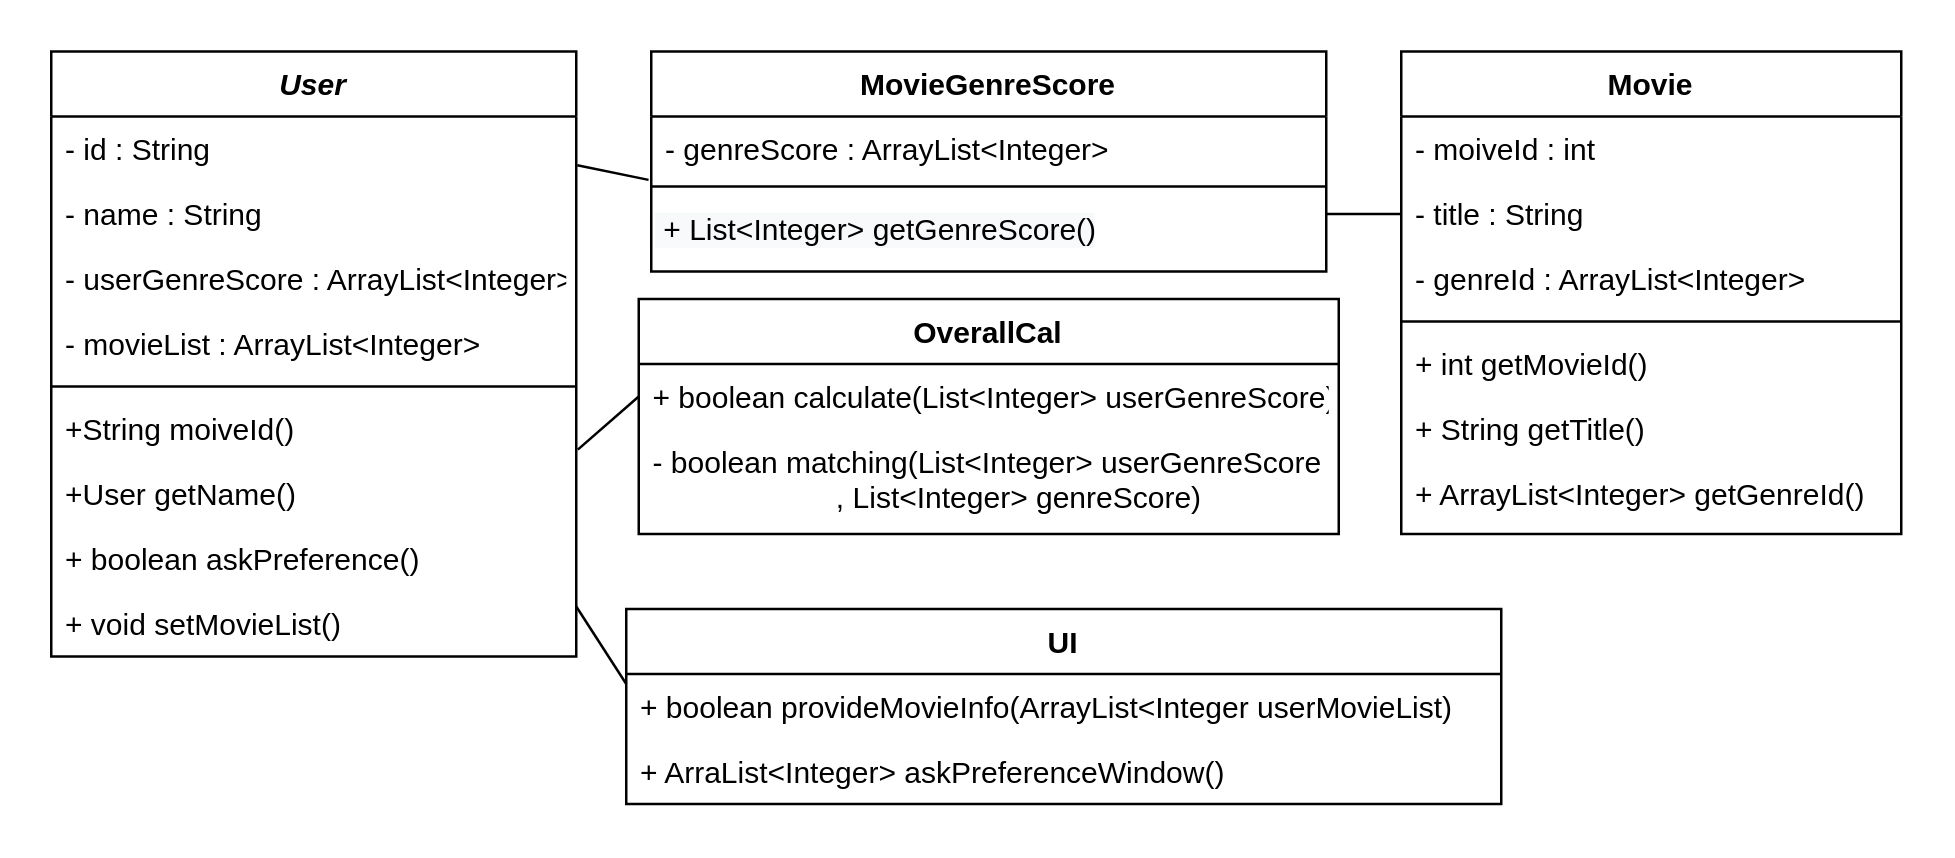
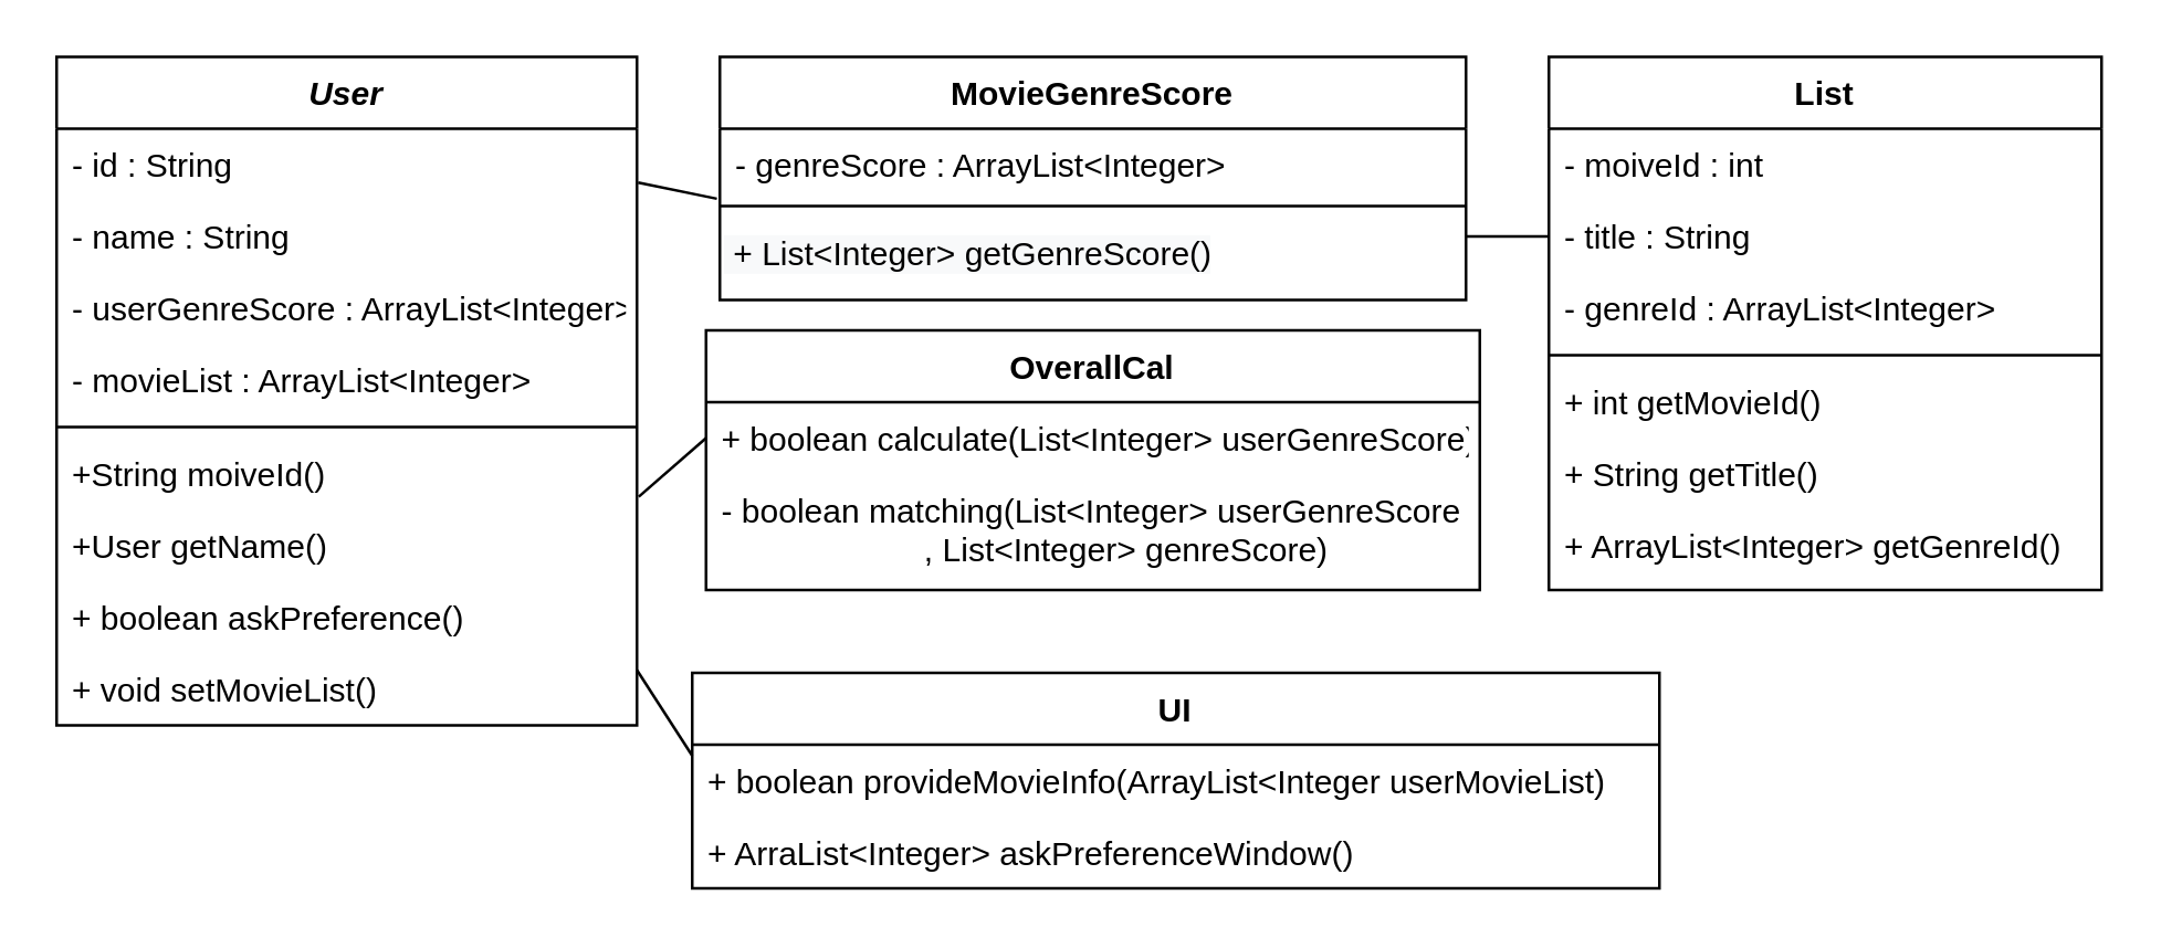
  <mxCell id="0" />
  <mxCell id="1" parent="0" />
  <mxCell id="2" value="User" style="swimlane;fontStyle=3;align=center;verticalAlign=top;childLayout=stackLayout;horizontal=1;startSize=26;horizontalStack=0;resizeParent=1;resizeLast=0;collapsible=1;marginBottom=0;rounded=0;shadow=0;strokeWidth=1;" vertex="1" parent="1"><mxGeometry x="20" y="20" width="210" height="242" as="geometry"><mxRectangle x="230" y="140" width="160" height="26" as="alternateBounds" /></mxGeometry></mxCell>
  <mxCell id="3" value="- id : String" style="text;align=left;verticalAlign=top;spacingLeft=4;spacingRight=4;overflow=hidden;rotatable=0;points=[[0,0.5],[1,0.5]];portConstraint=eastwest;" vertex="1" parent="2"><mxGeometry y="26" width="210" height="26" as="geometry" /></mxCell>
  <mxCell id="4" value="- name : String" style="text;align=left;verticalAlign=top;spacingLeft=4;spacingRight=4;overflow=hidden;rotatable=0;points=[[0,0.5],[1,0.5]];portConstraint=eastwest;rounded=0;shadow=0;html=0;" vertex="1" parent="2"><mxGeometry y="52" width="210" height="26" as="geometry" /></mxCell>
  <mxCell id="5" value="- userGenreScore : ArrayList&lt;Integer&gt;" style="text;align=left;verticalAlign=top;spacingLeft=4;spacingRight=4;overflow=hidden;rotatable=0;points=[[0,0.5],[1,0.5]];portConstraint=eastwest;rounded=0;shadow=0;html=0;" vertex="1" parent="2"><mxGeometry y="78" width="210" height="26" as="geometry" /></mxCell>
  <mxCell id="6" value="- movieList : ArrayList&lt;Integer&gt;" style="text;align=left;verticalAlign=top;spacingLeft=4;spacingRight=4;overflow=hidden;rotatable=0;points=[[0,0.5],[1,0.5]];portConstraint=eastwest;rounded=0;shadow=0;html=0;" vertex="1" parent="2"><mxGeometry y="104" width="210" height="26" as="geometry" /></mxCell>
  <mxCell id="7" value="" style="line;html=1;strokeWidth=1;align=left;verticalAlign=middle;spacingTop=-1;spacingLeft=3;spacingRight=3;rotatable=0;labelPosition=right;points=[];portConstraint=eastwest;" vertex="1" parent="2"><mxGeometry y="130" width="210" height="8" as="geometry" /></mxCell>
  <mxCell id="8" value="+String moiveId()" style="text;align=left;verticalAlign=top;spacingLeft=4;spacingRight=4;overflow=hidden;rotatable=0;points=[[0,0.5],[1,0.5]];portConstraint=eastwest;" vertex="1" parent="2"><mxGeometry y="138" width="210" height="26" as="geometry" /></mxCell>
  <mxCell id="9" value="+User getName()" style="text;align=left;verticalAlign=top;spacingLeft=4;spacingRight=4;overflow=hidden;rotatable=0;points=[[0,0.5],[1,0.5]];portConstraint=eastwest;" vertex="1" parent="2"><mxGeometry y="164" width="210" height="26" as="geometry" /></mxCell>
  <mxCell id="10" value="+ boolean askPreference()" style="text;align=left;verticalAlign=top;spacingLeft=4;spacingRight=4;overflow=hidden;rotatable=0;points=[[0,0.5],[1,0.5]];portConstraint=eastwest;" vertex="1" parent="2"><mxGeometry y="190" width="210" height="26" as="geometry" /></mxCell>
  <mxCell id="11" value="+ void setMovieList()" style="text;align=left;verticalAlign=top;spacingLeft=4;spacingRight=4;overflow=hidden;rotatable=0;points=[[0,0.5],[1,0.5]];portConstraint=eastwest;" vertex="1" parent="2"><mxGeometry y="216" width="210" height="26" as="geometry" /></mxCell>
- <mxCell id="12" value="Movie" style="swimlane;fontStyle=1;align=center;verticalAlign=top;childLayout=stackLayout;horizontal=1;startSize=26;horizontalStack=0;resizeParent=1;resizeLast=0;collapsible=1;marginBottom=0;rounded=0;shadow=0;strokeWidth=1;" vertex="1" parent="1"><mxGeometry x="560" y="20" width="200" height="193" as="geometry"><mxRectangle x="550" y="140" width="160" height="26" as="alternateBounds" /></mxGeometry></mxCell>
+ <mxCell id="12" value="List" style="swimlane;fontStyle=1;align=center;verticalAlign=top;childLayout=stackLayout;horizontal=1;startSize=26;horizontalStack=0;resizeParent=1;resizeLast=0;collapsible=1;marginBottom=0;rounded=0;shadow=0;strokeWidth=1;" vertex="1" parent="1"><mxGeometry x="560" y="20" width="200" height="193" as="geometry"><mxRectangle x="550" y="140" width="160" height="26" as="alternateBounds" /></mxGeometry></mxCell>
  <mxCell id="13" value="- moiveId : int&#10;" style="text;align=left;verticalAlign=top;spacingLeft=4;spacingRight=4;overflow=hidden;rotatable=0;points=[[0,0.5],[1,0.5]];portConstraint=eastwest;rounded=0;shadow=0;html=0;" vertex="1" parent="12"><mxGeometry y="26" width="200" height="26" as="geometry" /></mxCell>
  <mxCell id="14" value="- title : String" style="text;align=left;verticalAlign=top;spacingLeft=4;spacingRight=4;overflow=hidden;rotatable=0;points=[[0,0.5],[1,0.5]];portConstraint=eastwest;" vertex="1" parent="12"><mxGeometry y="52" width="200" height="26" as="geometry" /></mxCell>
  <mxCell id="15" value="- genreId : ArrayList&lt;Integer&gt;&#10;" style="text;align=left;verticalAlign=top;spacingLeft=4;spacingRight=4;overflow=hidden;rotatable=0;points=[[0,0.5],[1,0.5]];portConstraint=eastwest;rounded=0;shadow=0;html=0;" vertex="1" parent="12"><mxGeometry y="78" width="200" height="26" as="geometry" /></mxCell>
  <mxCell id="16" value="" style="line;strokeWidth=1;fillColor=none;align=left;verticalAlign=middle;spacingTop=-1;spacingLeft=3;spacingRight=3;rotatable=0;labelPosition=right;points=[];portConstraint=eastwest;" vertex="1" parent="12"><mxGeometry y="104" width="200" height="8" as="geometry" /></mxCell>
  <mxCell id="17" value="+ int getMovieId()&#10;" style="text;align=left;verticalAlign=top;spacingLeft=4;spacingRight=4;overflow=hidden;rotatable=0;points=[[0,0.5],[1,0.5]];portConstraint=eastwest;rounded=0;shadow=0;html=0;" vertex="1" parent="12"><mxGeometry y="112" width="200" height="26" as="geometry" /></mxCell>
  <mxCell id="18" value="+ String getTitle()&#10;" style="text;align=left;verticalAlign=top;spacingLeft=4;spacingRight=4;overflow=hidden;rotatable=0;points=[[0,0.5],[1,0.5]];portConstraint=eastwest;rounded=0;shadow=0;html=0;" vertex="1" parent="12"><mxGeometry y="138" width="200" height="26" as="geometry" /></mxCell>
  <mxCell id="19" value="+ ArrayList&lt;Integer&gt; getGenreId()&#10;" style="text;align=left;verticalAlign=top;spacingLeft=4;spacingRight=4;overflow=hidden;rotatable=0;points=[[0,0.5],[1,0.5]];portConstraint=eastwest;rounded=0;shadow=0;html=0;" vertex="1" parent="12"><mxGeometry y="164" width="200" height="26" as="geometry" /></mxCell>
  <mxCell id="20" value="MovieGenreScore" style="swimlane;fontStyle=1;align=center;verticalAlign=top;childLayout=stackLayout;horizontal=1;startSize=26;horizontalStack=0;resizeParent=1;resizeParentMax=0;resizeLast=0;collapsible=1;marginBottom=0;" vertex="1" parent="1"><mxGeometry x="260" y="20" width="270" height="88" as="geometry" /></mxCell>
  <mxCell id="21" value="- genreScore : ArrayList&lt;Integer&gt;" style="text;strokeColor=none;fillColor=none;align=left;verticalAlign=top;spacingLeft=4;spacingRight=4;overflow=hidden;rotatable=0;points=[[0,0.5],[1,0.5]];portConstraint=eastwest;" vertex="1" parent="20"><mxGeometry y="26" width="270" height="24" as="geometry" /></mxCell>
  <mxCell id="22" value="" style="line;strokeWidth=1;fillColor=none;align=left;verticalAlign=middle;spacingTop=-1;spacingLeft=3;spacingRight=3;rotatable=0;labelPosition=right;points=[];portConstraint=eastwest;" vertex="1" parent="20"><mxGeometry y="50" width="270" height="8" as="geometry" /></mxCell>
  <mxCell id="23" value="&lt;span style=&quot;color: rgb(0 , 0 , 0) ; font-family: &amp;#34;helvetica&amp;#34; ; font-size: 12px ; font-style: normal ; font-weight: 400 ; letter-spacing: normal ; text-align: left ; text-indent: 0px ; text-transform: none ; word-spacing: 0px ; background-color: rgb(248 , 249 , 250) ; display: inline ; float: none&quot;&gt;&amp;nbsp;+ List&amp;lt;Integer&amp;gt; getGenreScore()&lt;/span&gt;" style="text;whiteSpace=wrap;html=1;" vertex="1" parent="20"><mxGeometry y="58" width="270" height="30" as="geometry" /></mxCell>
  <mxCell id="24" value="" style="endArrow=none;html=1;exitX=0;exitY=0.5;exitDx=0;exitDy=0;" edge="1" parent="1" source="14"><mxGeometry width="50" height="50" relative="1" as="geometry"><mxPoint x="520" y="223" as="sourcePoint" /><mxPoint x="530" y="85" as="targetPoint" /></mxGeometry></mxCell>
  <mxCell id="25" value="" style="endArrow=none;html=1;exitX=-0.004;exitY=1.056;exitDx=0;exitDy=0;entryX=1.002;entryY=0.75;entryDx=0;entryDy=0;entryPerimeter=0;exitPerimeter=0;" edge="1" parent="1" source="21" target="3"><mxGeometry width="50" height="50" relative="1" as="geometry"><mxPoint x="230" y="23" as="sourcePoint" /><mxPoint x="180" y="82" as="targetPoint" /></mxGeometry></mxCell>
  <mxCell id="26" value="UI" style="swimlane;fontStyle=1;align=center;verticalAlign=top;childLayout=stackLayout;horizontal=1;startSize=26;horizontalStack=0;resizeParent=1;resizeParentMax=0;resizeLast=0;collapsible=1;marginBottom=0;" vertex="1" parent="1"><mxGeometry x="250" y="243" width="350" height="78" as="geometry" /></mxCell>
  <mxCell id="27" value="+ boolean provideMovieInfo(ArrayList&lt;Integer userMovieList)&#10;" style="text;align=left;verticalAlign=top;spacingLeft=4;spacingRight=4;overflow=hidden;rotatable=0;points=[[0,0.5],[1,0.5]];portConstraint=eastwest;" vertex="1" parent="26"><mxGeometry y="26" width="350" height="26" as="geometry" /></mxCell>
  <mxCell id="28" value="+ ArraList&lt;Integer&gt; askPreferenceWindow()&#10;" style="text;align=left;verticalAlign=top;spacingLeft=4;spacingRight=4;overflow=hidden;rotatable=0;points=[[0,0.5],[1,0.5]];portConstraint=eastwest;" vertex="1" parent="26"><mxGeometry y="52" width="350" height="26" as="geometry" /></mxCell>
  <mxCell id="29" value="" style="endArrow=none;html=1;entryX=1;entryY=0.231;entryDx=0;entryDy=0;exitX=0;exitY=0.154;exitDx=0;exitDy=0;exitPerimeter=0;entryPerimeter=0;" edge="1" parent="1" source="27" target="11"><mxGeometry width="50" height="50" relative="1" as="geometry"><mxPoint x="272" y="215" as="sourcePoint" /><mxPoint x="250" y="153" as="targetPoint" /></mxGeometry></mxCell>
  <mxCell id="30" value="OverallCal" style="swimlane;fontStyle=1;align=center;verticalAlign=top;childLayout=stackLayout;horizontal=1;startSize=26;horizontalStack=0;resizeParent=1;resizeParentMax=0;resizeLast=0;collapsible=1;marginBottom=0;" vertex="1" parent="1"><mxGeometry x="255" y="119" width="280" height="94" as="geometry" /></mxCell>
  <mxCell id="31" value="+ boolean calculate(List&lt;Integer&gt; userGenreScore)" style="text;align=left;verticalAlign=top;spacingLeft=4;spacingRight=4;overflow=hidden;rotatable=0;points=[[0,0.5],[1,0.5]];portConstraint=eastwest;" vertex="1" parent="30"><mxGeometry y="26" width="280" height="26" as="geometry" /></mxCell>
  <mxCell id="32" value="- boolean matching(List&lt;Integer&gt; userGenreScore&#10;                      , List&lt;Integer&gt; genreScore)&#10;" style="text;strokeColor=none;fillColor=none;align=left;verticalAlign=top;spacingLeft=4;spacingRight=4;overflow=hidden;rotatable=0;points=[[0,0.5],[1,0.5]];portConstraint=eastwest;" vertex="1" parent="30"><mxGeometry y="52" width="280" height="42" as="geometry" /></mxCell>
  <mxCell id="33" value="" style="endArrow=none;html=1;entryX=1.003;entryY=0.818;entryDx=0;entryDy=0;exitX=0;exitY=0.5;exitDx=0;exitDy=0;entryPerimeter=0;" edge="1" parent="1" source="31" target="8"><mxGeometry width="50" height="50" relative="1" as="geometry"><mxPoint x="270" y="183.004" as="sourcePoint" /><mxPoint x="240" y="147" as="targetPoint" /></mxGeometry></mxCell>
